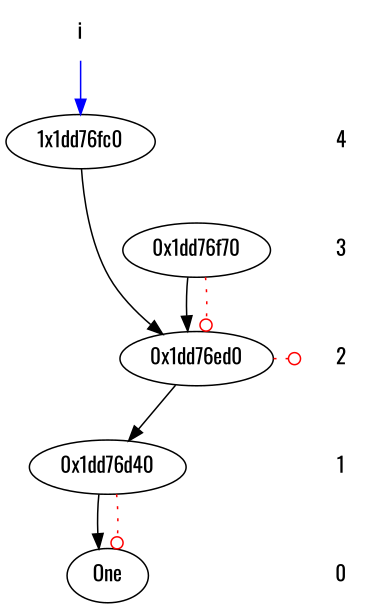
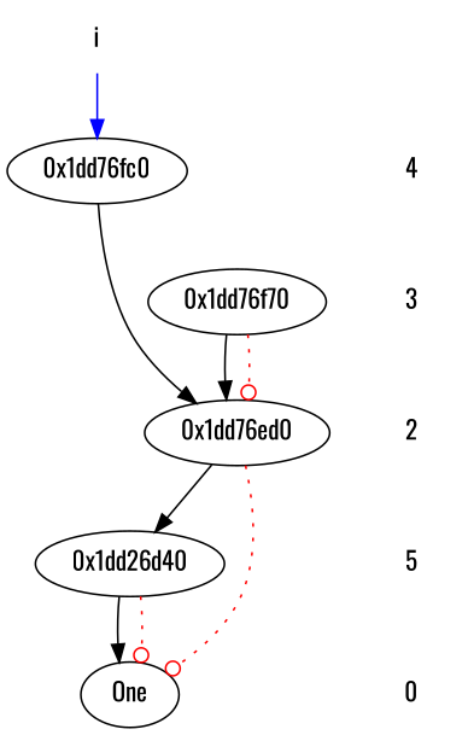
  digraph {
    fontname=Oswald
    node [fontname=Oswald shape=plaintext]
    edge [fontname=Oswald]
    i
    4
-   "0x1dd76fc0" [shape=ellipse label="1x1dd76fc0"]
+   "0x1dd76fc0" [shape=ellipse]
    2
    "0x1dd76ed0" [shape=ellipse]
-   1
-   "0x1dd76d40" [shape=ellipse]
+   1 [label=5]
+   "0x1dd76d40" [shape=ellipse label="0x1dd26d40"]
    3
    "0x1dd76f70" [shape=ellipse]
    0
    One [shape=ellipse]
    subgraph sub_1 {
      rank=source
      i
    }
    subgraph sub_2 {
      rank=same
      4
      "0x1dd76fc0"
    }
    subgraph sub_3 {
      rank=same
      2
      "0x1dd76ed0"
    }
    subgraph sub_4 {
      rank=same
      1
      "0x1dd76d40"
    }
    subgraph sub_5 {
      rank=same
      3
      "0x1dd76f70"
    }
    subgraph sub_6 {
      rank=same
      0
      One
    }
    i -> "0x1dd76fc0" [color=blue]
    4 -> 3 [style=invis]
    "0x1dd76fc0" -> "0x1dd76ed0"
    2 -> 1 [style=invis]
    "0x1dd76ed0" -> "0x1dd76d40"
-   "0x1dd76ed0" -> 2 [arrowhead=odot color=red style=dotted]
+   "0x1dd76ed0" -> One [arrowhead=odot color=red style=dotted]
    1 -> 0 [style=invis]
    "0x1dd76d40" -> One
    "0x1dd76d40" -> One [arrowhead=odot color=red style=dotted]
    3 -> 2 [style=invis]
    "0x1dd76f70" -> "0x1dd76ed0"
    "0x1dd76f70" -> "0x1dd76ed0" [arrowhead=odot color=red style=dotted]
  }
